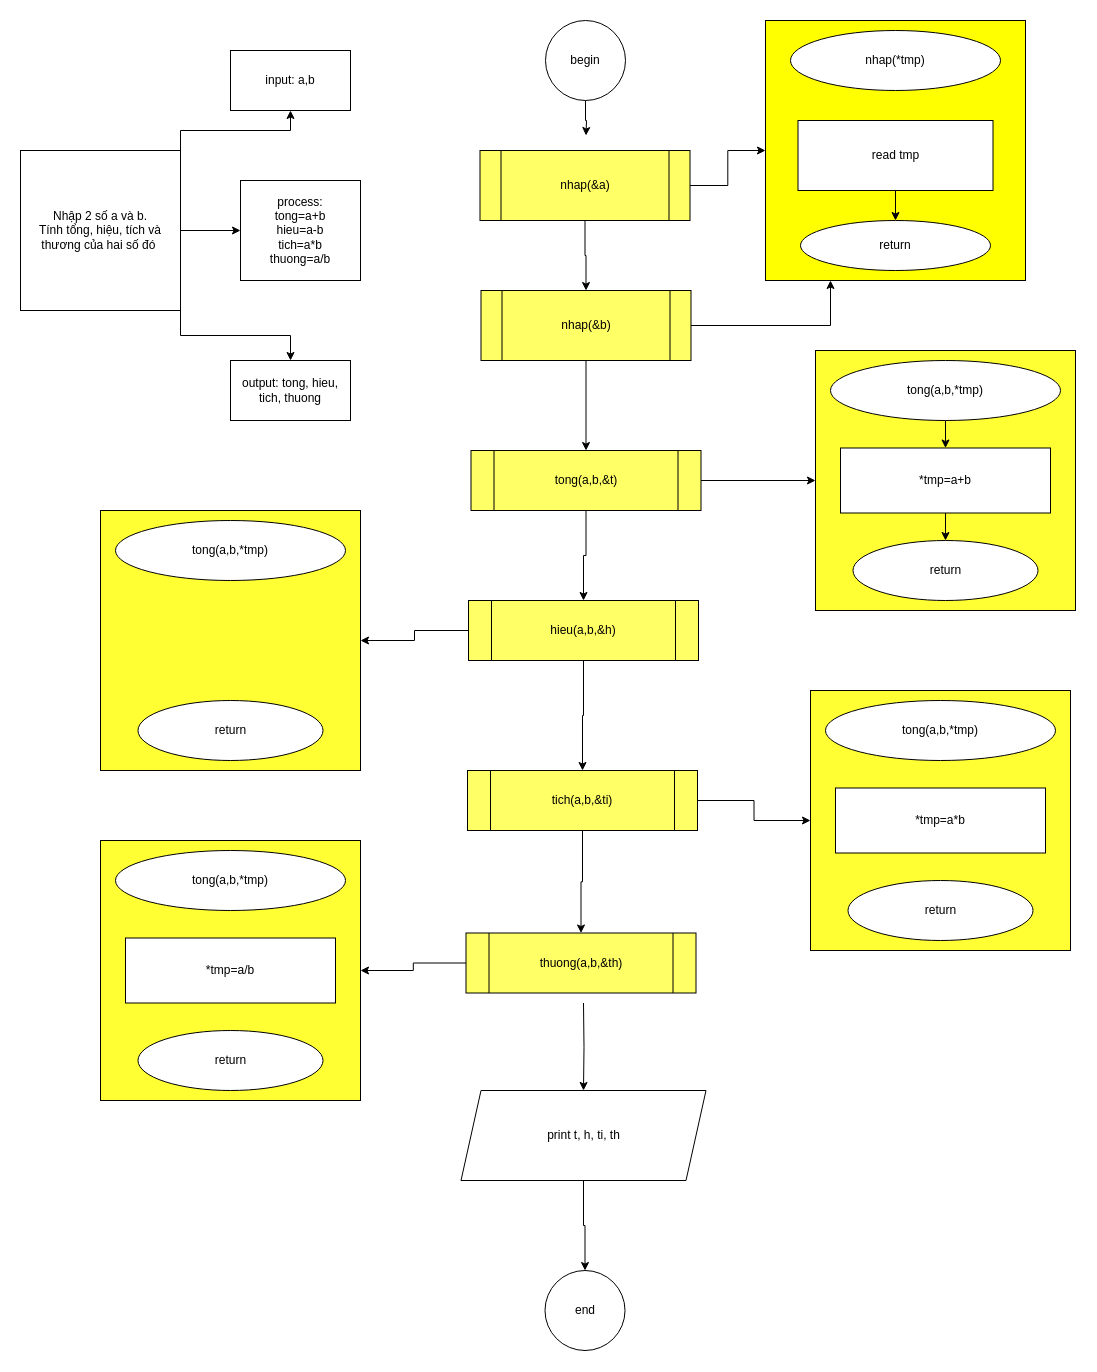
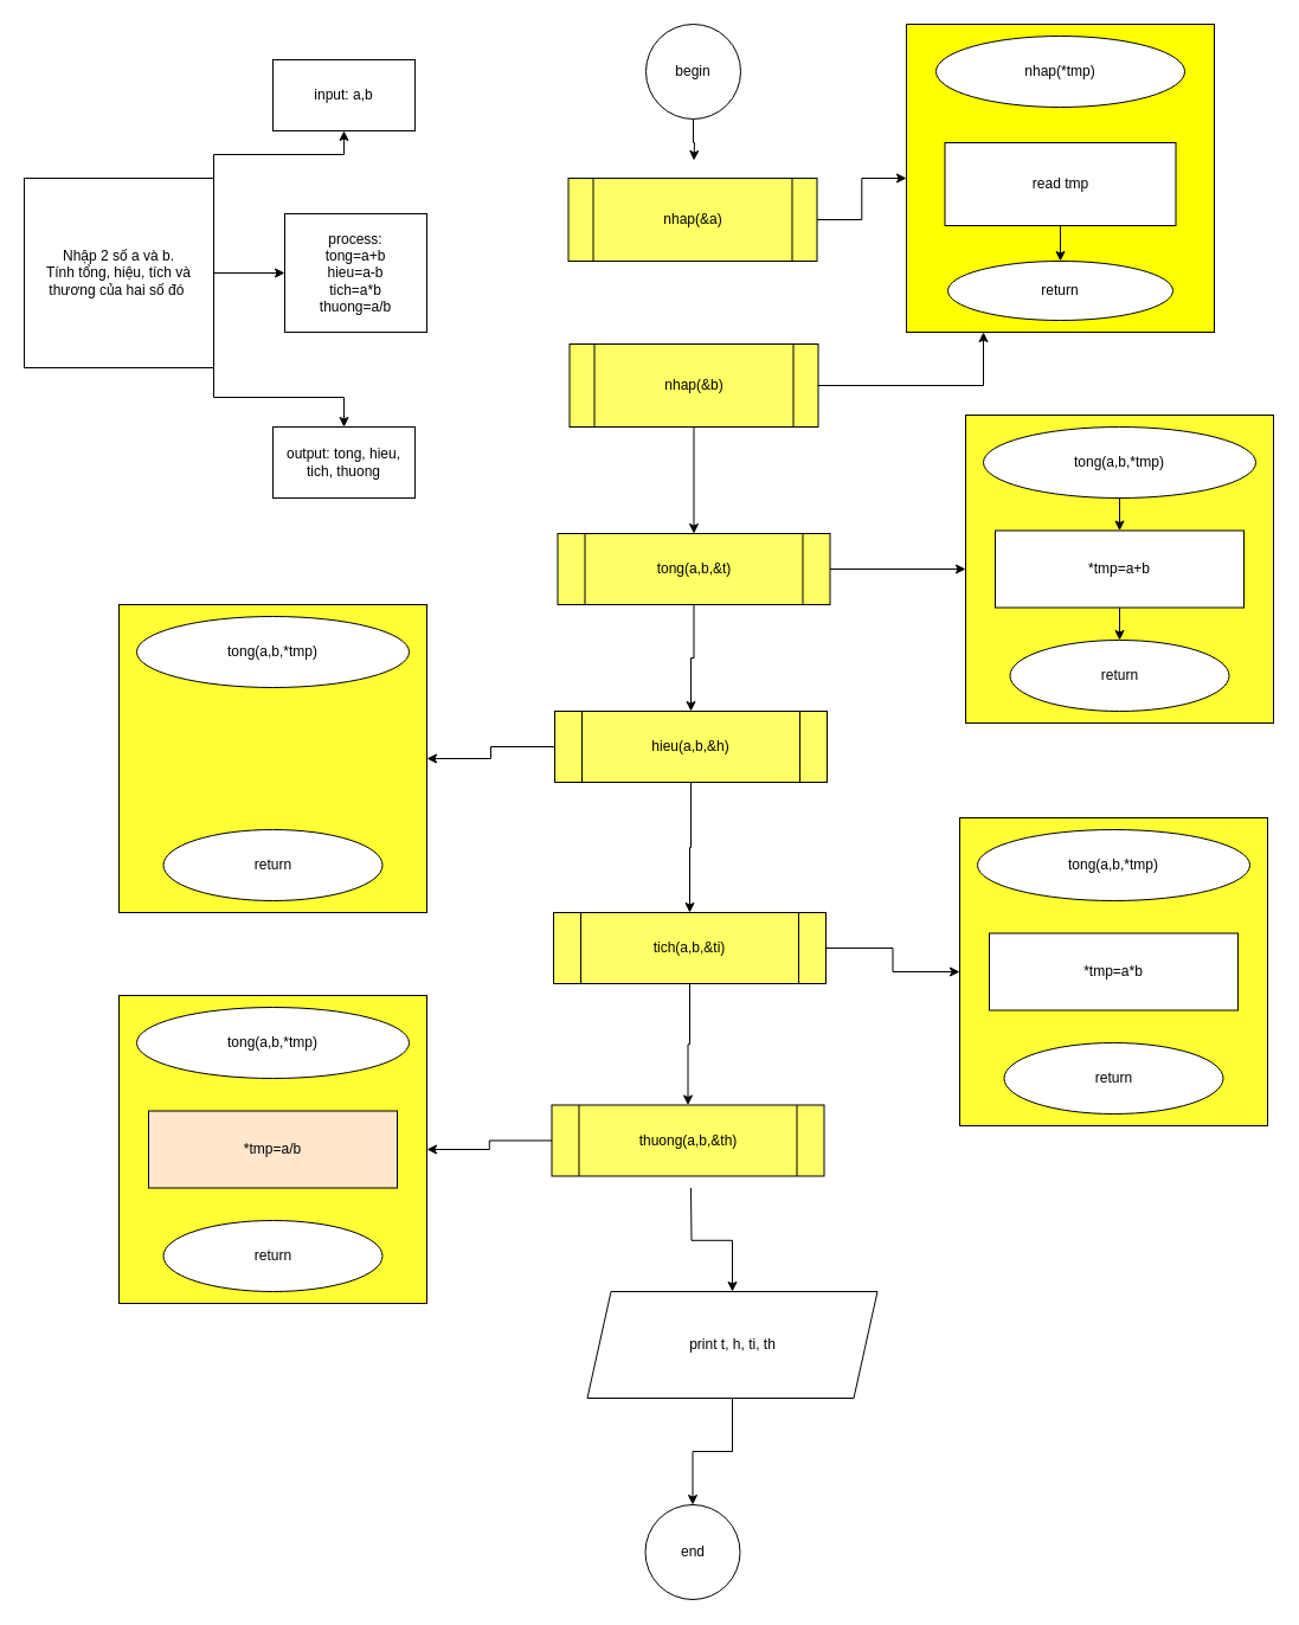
  <mxCell id="0" />
  <mxCell id="1" parent="0" />
  <mxCell id="2" style="edgeStyle=orthogonalEdgeStyle;rounded=0;orthogonalLoop=1;jettySize=auto;html=1;entryX=0.5;entryY=0;entryDx=0;entryDy=0;" parent="1" source="3" edge="1"><mxGeometry relative="1" as="geometry"><mxPoint x="585.5" y="135" as="targetPoint" /></mxGeometry></mxCell>
  <mxCell id="3" value="begin" style="ellipse;whiteSpace=wrap;html=1;aspect=fixed;" parent="1" vertex="1"><mxGeometry x="545" y="20" width="80" height="80" as="geometry" /></mxCell>
  <mxCell id="4" value="end" style="ellipse;whiteSpace=wrap;html=1;aspect=fixed;" parent="1" vertex="1"><mxGeometry x="544.5" y="1270" width="80" height="80" as="geometry" /></mxCell>
- <mxCell id="5" style="edgeStyle=orthogonalEdgeStyle;rounded=0;orthogonalLoop=1;jettySize=auto;html=1;entryX=0.5;entryY=0;entryDx=0;entryDy=0;exitX=0.5;exitY=1;exitDx=0;exitDy=0;" parent="1" source="7" target="25" edge="1"><mxGeometry relative="1" as="geometry"><mxPoint x="585.5" y="280" as="targetPoint" /><mxPoint x="585.5" y="235" as="sourcePoint" /></mxGeometry></mxCell>
  <mxCell id="6" style="edgeStyle=orthogonalEdgeStyle;rounded=0;orthogonalLoop=1;jettySize=auto;html=1;exitX=1;exitY=0.5;exitDx=0;exitDy=0;entryX=0;entryY=0.5;entryDx=0;entryDy=0;" parent="1" source="7" target="8" edge="1"><mxGeometry relative="1" as="geometry"><mxPoint x="820" y="199.471" as="targetPoint" /></mxGeometry></mxCell>
  <mxCell id="7" value="nhap(&amp;amp;a)" style="shape=process;whiteSpace=wrap;html=1;backgroundOutline=1;fillColor=#FFFF66;" parent="1" vertex="1"><mxGeometry x="479.5" y="150" width="210" height="70" as="geometry" /></mxCell>
  <mxCell id="8" value="" style="whiteSpace=wrap;html=1;aspect=fixed;fillColor=#FFFF00;" parent="1" vertex="1"><mxGeometry x="765" y="20" width="260" height="260" as="geometry" /></mxCell>
  <mxCell id="9" value="nhap(*tmp)" style="ellipse;whiteSpace=wrap;html=1;" parent="1" vertex="1"><mxGeometry x="790" y="30" width="210" height="60" as="geometry" /></mxCell>
  <mxCell id="10" style="edgeStyle=orthogonalEdgeStyle;rounded=0;orthogonalLoop=1;jettySize=auto;html=1;exitX=0.5;exitY=1;exitDx=0;exitDy=0;" parent="1" source="9" target="9" edge="1"><mxGeometry relative="1" as="geometry" /></mxCell>
  <mxCell id="11" value="return" style="ellipse;whiteSpace=wrap;html=1;" parent="1" vertex="1"><mxGeometry x="800" y="220" width="190" height="50" as="geometry" /></mxCell>
  <mxCell id="12" style="edgeStyle=orthogonalEdgeStyle;rounded=0;orthogonalLoop=1;jettySize=auto;html=1;entryX=0.5;entryY=0;entryDx=0;entryDy=0;" parent="1" source="13" target="11" edge="1"><mxGeometry relative="1" as="geometry" /></mxCell>
  <mxCell id="13" value="read tmp" style="rounded=0;whiteSpace=wrap;html=1;" parent="1" vertex="1"><mxGeometry x="797.5" y="120" width="195" height="70" as="geometry" /></mxCell>
  <mxCell id="14" style="edgeStyle=orthogonalEdgeStyle;rounded=0;orthogonalLoop=1;jettySize=auto;html=1;entryX=0.5;entryY=0;entryDx=0;entryDy=0;" parent="1" source="16" target="28" edge="1"><mxGeometry relative="1" as="geometry"><mxPoint x="585.5" y="580" as="targetPoint" /></mxGeometry></mxCell>
  <mxCell id="15" style="edgeStyle=orthogonalEdgeStyle;rounded=0;orthogonalLoop=1;jettySize=auto;html=1;exitX=1;exitY=0.5;exitDx=0;exitDy=0;" parent="1" source="16" target="17" edge="1"><mxGeometry relative="1" as="geometry"><mxPoint x="830" y="425.353" as="targetPoint" /></mxGeometry></mxCell>
  <mxCell id="16" value="tong(a,b,&amp;amp;t)" style="shape=process;whiteSpace=wrap;html=1;backgroundOutline=1;fillColor=#FFFF66;" parent="1" vertex="1"><mxGeometry x="470.5" y="450" width="230" height="60" as="geometry" /></mxCell>
  <mxCell id="17" value="" style="whiteSpace=wrap;html=1;aspect=fixed;fillColor=#FFFF33;" parent="1" vertex="1"><mxGeometry x="815" y="350" width="260" height="260" as="geometry" /></mxCell>
  <mxCell id="18" style="edgeStyle=orthogonalEdgeStyle;rounded=0;orthogonalLoop=1;jettySize=auto;html=1;entryX=0.5;entryY=0;entryDx=0;entryDy=0;" parent="1" source="19" target="22" edge="1"><mxGeometry relative="1" as="geometry" /></mxCell>
  <mxCell id="19" value="tong(a,b,*tmp)" style="ellipse;whiteSpace=wrap;html=1;" parent="1" vertex="1"><mxGeometry x="830" y="360" width="230" height="60" as="geometry" /></mxCell>
  <mxCell id="20" value="return" style="ellipse;whiteSpace=wrap;html=1;" parent="1" vertex="1"><mxGeometry x="852.5" y="540" width="185" height="60" as="geometry" /></mxCell>
  <mxCell id="21" style="edgeStyle=orthogonalEdgeStyle;rounded=0;orthogonalLoop=1;jettySize=auto;html=1;" parent="1" source="22" target="20" edge="1"><mxGeometry relative="1" as="geometry" /></mxCell>
  <mxCell id="22" value="*tmp=a+b" style="rounded=0;whiteSpace=wrap;html=1;" parent="1" vertex="1"><mxGeometry x="840" y="447.5" width="210" height="65" as="geometry" /></mxCell>
  <mxCell id="23" style="edgeStyle=orthogonalEdgeStyle;rounded=0;orthogonalLoop=1;jettySize=auto;html=1;exitX=0.5;exitY=1;exitDx=0;exitDy=0;entryX=0.5;entryY=0;entryDx=0;entryDy=0;" parent="1" source="25" target="16" edge="1"><mxGeometry relative="1" as="geometry"><mxPoint x="585.5" y="430" as="targetPoint" /><mxPoint x="585.5" y="380" as="sourcePoint" /></mxGeometry></mxCell>
  <mxCell id="24" style="edgeStyle=orthogonalEdgeStyle;rounded=0;orthogonalLoop=1;jettySize=auto;html=1;exitX=1;exitY=0.5;exitDx=0;exitDy=0;entryX=0.25;entryY=1;entryDx=0;entryDy=0;" parent="1" source="25" target="8" edge="1"><mxGeometry relative="1" as="geometry" /></mxCell>
  <mxCell id="25" value="nhap(&amp;amp;b)" style="shape=process;whiteSpace=wrap;html=1;backgroundOutline=1;fillColor=#FFFF66;" parent="1" vertex="1"><mxGeometry x="480.5" y="290" width="210" height="70" as="geometry" /></mxCell>
  <mxCell id="26" style="edgeStyle=orthogonalEdgeStyle;rounded=0;orthogonalLoop=1;jettySize=auto;html=1;exitX=0;exitY=0.5;exitDx=0;exitDy=0;" parent="1" source="28" target="29" edge="1"><mxGeometry relative="1" as="geometry" /></mxCell>
  <mxCell id="27" style="edgeStyle=orthogonalEdgeStyle;rounded=0;orthogonalLoop=1;jettySize=auto;html=1;entryX=0.5;entryY=0;entryDx=0;entryDy=0;" edge="1" parent="1" source="28" target="42"><mxGeometry relative="1" as="geometry" /></mxCell>
  <mxCell id="28" value="hieu(a,b,&amp;amp;h)" style="shape=process;whiteSpace=wrap;html=1;backgroundOutline=1;fillColor=#FFFF66;" parent="1" vertex="1"><mxGeometry x="468" y="600" width="230" height="60" as="geometry" /></mxCell>
  <mxCell id="29" value="" style="whiteSpace=wrap;html=1;aspect=fixed;fillColor=#FFFF33;" parent="1" vertex="1"><mxGeometry x="100" y="510" width="260" height="260" as="geometry" /></mxCell>
  <mxCell id="30" value="tong(a,b,*tmp)" style="ellipse;whiteSpace=wrap;html=1;" parent="1" vertex="1"><mxGeometry x="115" y="520" width="230" height="60" as="geometry" /></mxCell>
  <mxCell id="31" value="return" style="ellipse;whiteSpace=wrap;html=1;" parent="1" vertex="1"><mxGeometry x="137.5" y="700" width="185" height="60" as="geometry" /></mxCell>
  <mxCell id="32" value="" style="whiteSpace=wrap;html=1;aspect=fixed;fillColor=#FFFF33;" parent="1" vertex="1"><mxGeometry x="810" y="690" width="260" height="260" as="geometry" /></mxCell>
  <mxCell id="33" value="tong(a,b,*tmp)" style="ellipse;whiteSpace=wrap;html=1;" parent="1" vertex="1"><mxGeometry x="825" y="700" width="230" height="60" as="geometry" /></mxCell>
  <mxCell id="34" value="return" style="ellipse;whiteSpace=wrap;html=1;" parent="1" vertex="1"><mxGeometry x="847.5" y="880" width="185" height="60" as="geometry" /></mxCell>
  <mxCell id="35" value="*tmp=a*b" style="rounded=0;whiteSpace=wrap;html=1;" parent="1" vertex="1"><mxGeometry x="835" y="787.5" width="210" height="65" as="geometry" /></mxCell>
  <mxCell id="36" value="" style="whiteSpace=wrap;html=1;aspect=fixed;fillColor=#FFFF33;" parent="1" vertex="1"><mxGeometry x="100" y="840" width="260" height="260" as="geometry" /></mxCell>
  <mxCell id="37" value="tong(a,b,*tmp)" style="ellipse;whiteSpace=wrap;html=1;" parent="1" vertex="1"><mxGeometry x="115" y="850" width="230" height="60" as="geometry" /></mxCell>
  <mxCell id="38" value="return" style="ellipse;whiteSpace=wrap;html=1;" parent="1" vertex="1"><mxGeometry x="137.5" y="1030" width="185" height="60" as="geometry" /></mxCell>
- <mxCell id="39" value="*tmp=a/b" style="rounded=0;whiteSpace=wrap;html=1;" parent="1" vertex="1"><mxGeometry x="125" y="937.5" width="210" height="65" as="geometry" /></mxCell>
+ <mxCell id="39" value="*tmp=a/b" style="rounded=0;whiteSpace=wrap;html=1;fillColor=#ffe6cc;" parent="1" vertex="1"><mxGeometry x="125" y="937.5" width="210" height="65" as="geometry" /></mxCell>
  <mxCell id="40" style="edgeStyle=orthogonalEdgeStyle;rounded=0;orthogonalLoop=1;jettySize=auto;html=1;exitX=1;exitY=0.5;exitDx=0;exitDy=0;entryX=0;entryY=0.5;entryDx=0;entryDy=0;" parent="1" source="42" target="32" edge="1"><mxGeometry relative="1" as="geometry" /></mxCell>
  <mxCell id="41" style="edgeStyle=orthogonalEdgeStyle;rounded=0;orthogonalLoop=1;jettySize=auto;html=1;" edge="1" parent="1" source="42" target="45"><mxGeometry relative="1" as="geometry" /></mxCell>
  <mxCell id="42" value="tich(a,b,&amp;amp;ti)" style="shape=process;whiteSpace=wrap;html=1;backgroundOutline=1;fillColor=#FFFF66;" parent="1" vertex="1"><mxGeometry x="467" y="770" width="230" height="60" as="geometry" /></mxCell>
  <mxCell id="43" style="edgeStyle=orthogonalEdgeStyle;rounded=0;orthogonalLoop=1;jettySize=auto;html=1;exitX=0.5;exitY=1;exitDx=0;exitDy=0;entryX=0.5;entryY=0;entryDx=0;entryDy=0;" parent="1" target="47" edge="1"><mxGeometry relative="1" as="geometry"><mxPoint x="583" y="1090" as="targetPoint" /><mxPoint x="583" y="1002.5" as="sourcePoint" /></mxGeometry></mxCell>
  <mxCell id="44" style="edgeStyle=orthogonalEdgeStyle;rounded=0;orthogonalLoop=1;jettySize=auto;html=1;exitX=0;exitY=0.5;exitDx=0;exitDy=0;entryX=1;entryY=0.5;entryDx=0;entryDy=0;" parent="1" source="45" target="36" edge="1"><mxGeometry relative="1" as="geometry" /></mxCell>
  <mxCell id="45" value="thuong(a,b,&amp;amp;th)" style="shape=process;whiteSpace=wrap;html=1;backgroundOutline=1;fillColor=#FFFF66;" parent="1" vertex="1"><mxGeometry x="465.5" y="932.5" width="230" height="60" as="geometry" /></mxCell>
  <mxCell id="46" style="edgeStyle=orthogonalEdgeStyle;rounded=0;orthogonalLoop=1;jettySize=auto;html=1;entryX=0.5;entryY=0;entryDx=0;entryDy=0;" parent="1" source="47" target="4" edge="1"><mxGeometry relative="1" as="geometry" /></mxCell>
- <mxCell id="47" value="print t, h, ti, th" style="shape=parallelogram;perimeter=parallelogramPerimeter;whiteSpace=wrap;html=1;fixedSize=1;" parent="1" vertex="1"><mxGeometry x="460.5" y="1090" width="245" height="90" as="geometry" /></mxCell>
+ <mxCell id="47" value="print t, h, ti, th" style="shape=parallelogram;perimeter=parallelogramPerimeter;whiteSpace=wrap;html=1;fixedSize=1;" parent="1" vertex="1"><mxGeometry x="495.5" y="1090" width="245" height="90" as="geometry" /></mxCell>
  <mxCell id="48" style="edgeStyle=orthogonalEdgeStyle;rounded=0;orthogonalLoop=1;jettySize=auto;html=1;exitX=1;exitY=0;exitDx=0;exitDy=0;" parent="1" source="51" target="52" edge="1"><mxGeometry relative="1" as="geometry"><mxPoint x="240" y="100" as="targetPoint" /></mxGeometry></mxCell>
  <mxCell id="49" style="edgeStyle=orthogonalEdgeStyle;rounded=0;orthogonalLoop=1;jettySize=auto;html=1;" parent="1" source="51" target="53" edge="1"><mxGeometry relative="1" as="geometry"><mxPoint x="280" y="230" as="targetPoint" /></mxGeometry></mxCell>
  <mxCell id="50" style="edgeStyle=orthogonalEdgeStyle;rounded=0;orthogonalLoop=1;jettySize=auto;html=1;exitX=1;exitY=1;exitDx=0;exitDy=0;" parent="1" source="51" target="54" edge="1"><mxGeometry relative="1" as="geometry"><mxPoint x="290" y="400" as="targetPoint" /></mxGeometry></mxCell>
  <mxCell id="51" value="Nhập 2 số a và b. &lt;br&gt;Tính tổng, hiệu, tích và thương của hai số đó&amp;nbsp;" style="whiteSpace=wrap;html=1;aspect=fixed;" parent="1" vertex="1"><mxGeometry x="20" y="150" width="160" height="160" as="geometry" /></mxCell>
  <mxCell id="52" value="input: a,b" style="rounded=0;whiteSpace=wrap;html=1;" parent="1" vertex="1"><mxGeometry x="230" y="50" width="120" height="60" as="geometry" /></mxCell>
  <mxCell id="53" value="process:&lt;br&gt;tong=a+b&lt;br&gt;hieu=a-b&lt;br&gt;tich=a*b&lt;br&gt;thuong=a/b" style="rounded=0;whiteSpace=wrap;html=1;" parent="1" vertex="1"><mxGeometry x="240" y="180" width="120" height="100" as="geometry" /></mxCell>
  <mxCell id="54" value="output: tong, hieu, tich, thuong" style="rounded=0;whiteSpace=wrap;html=1;" parent="1" vertex="1"><mxGeometry x="230" y="360" width="120" height="60" as="geometry" /></mxCell>
